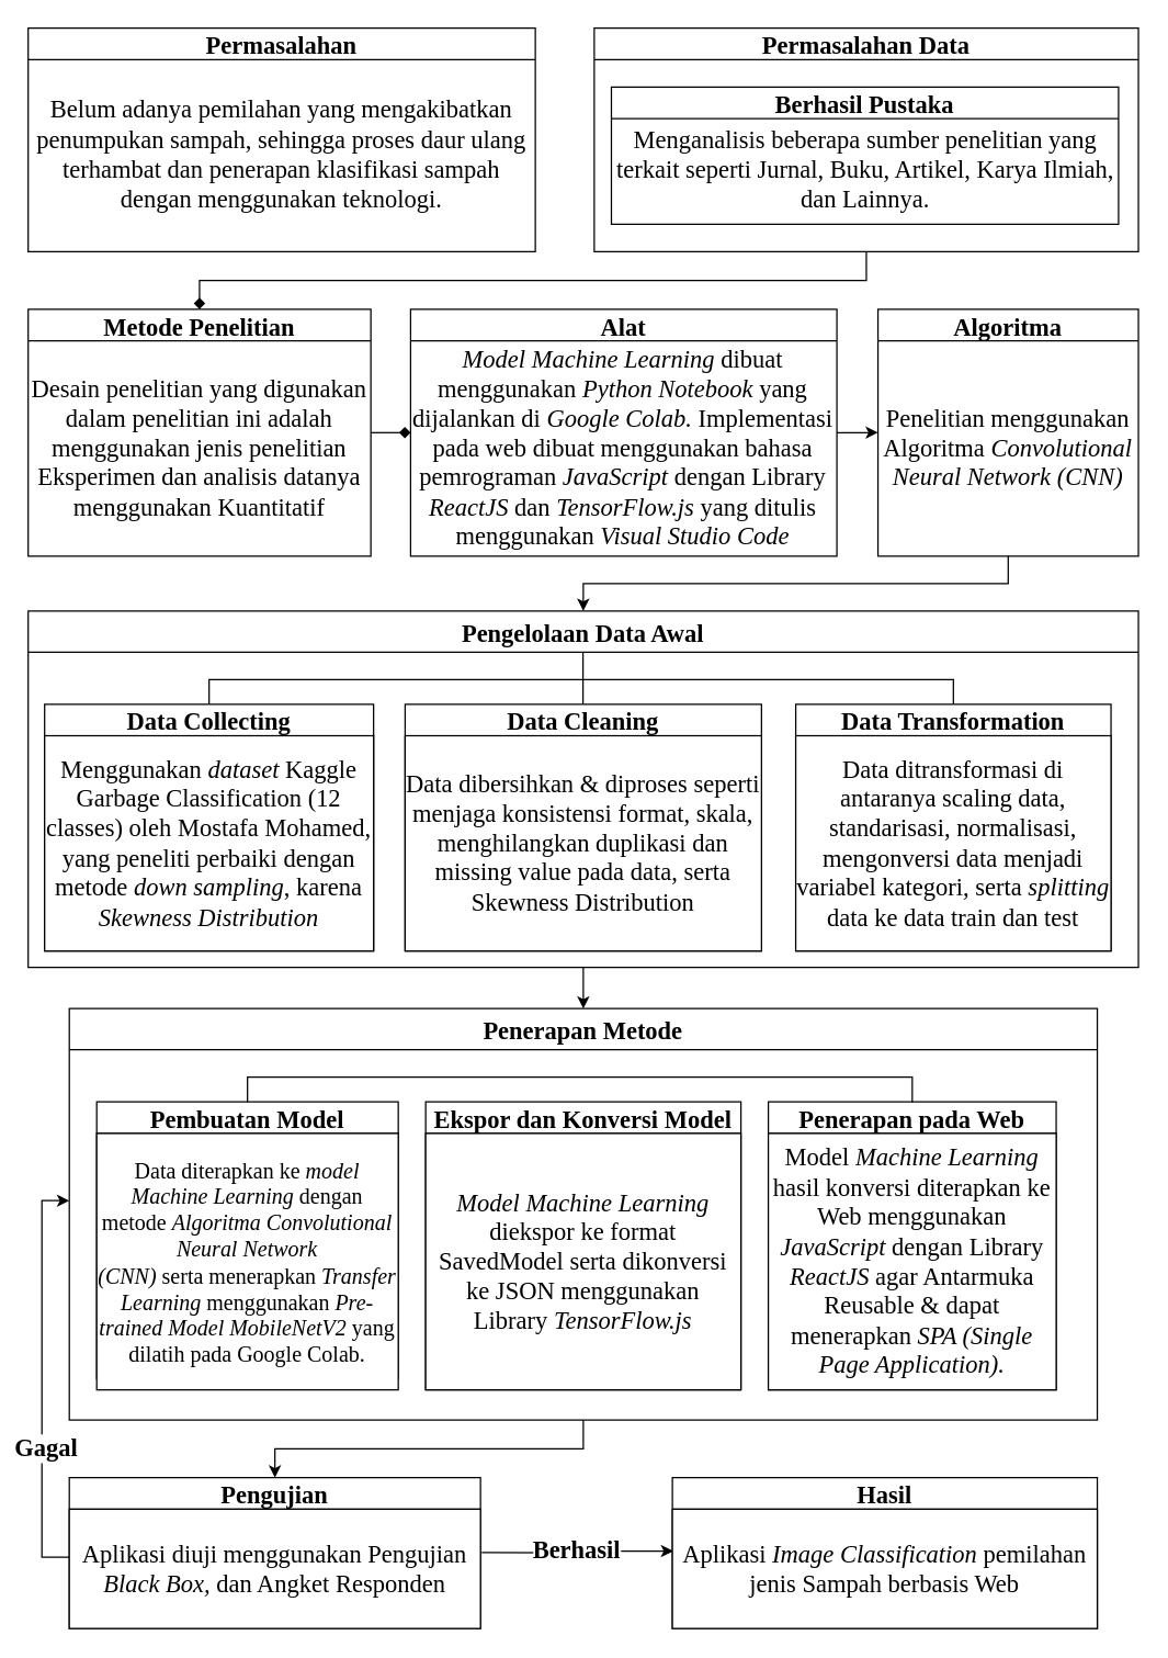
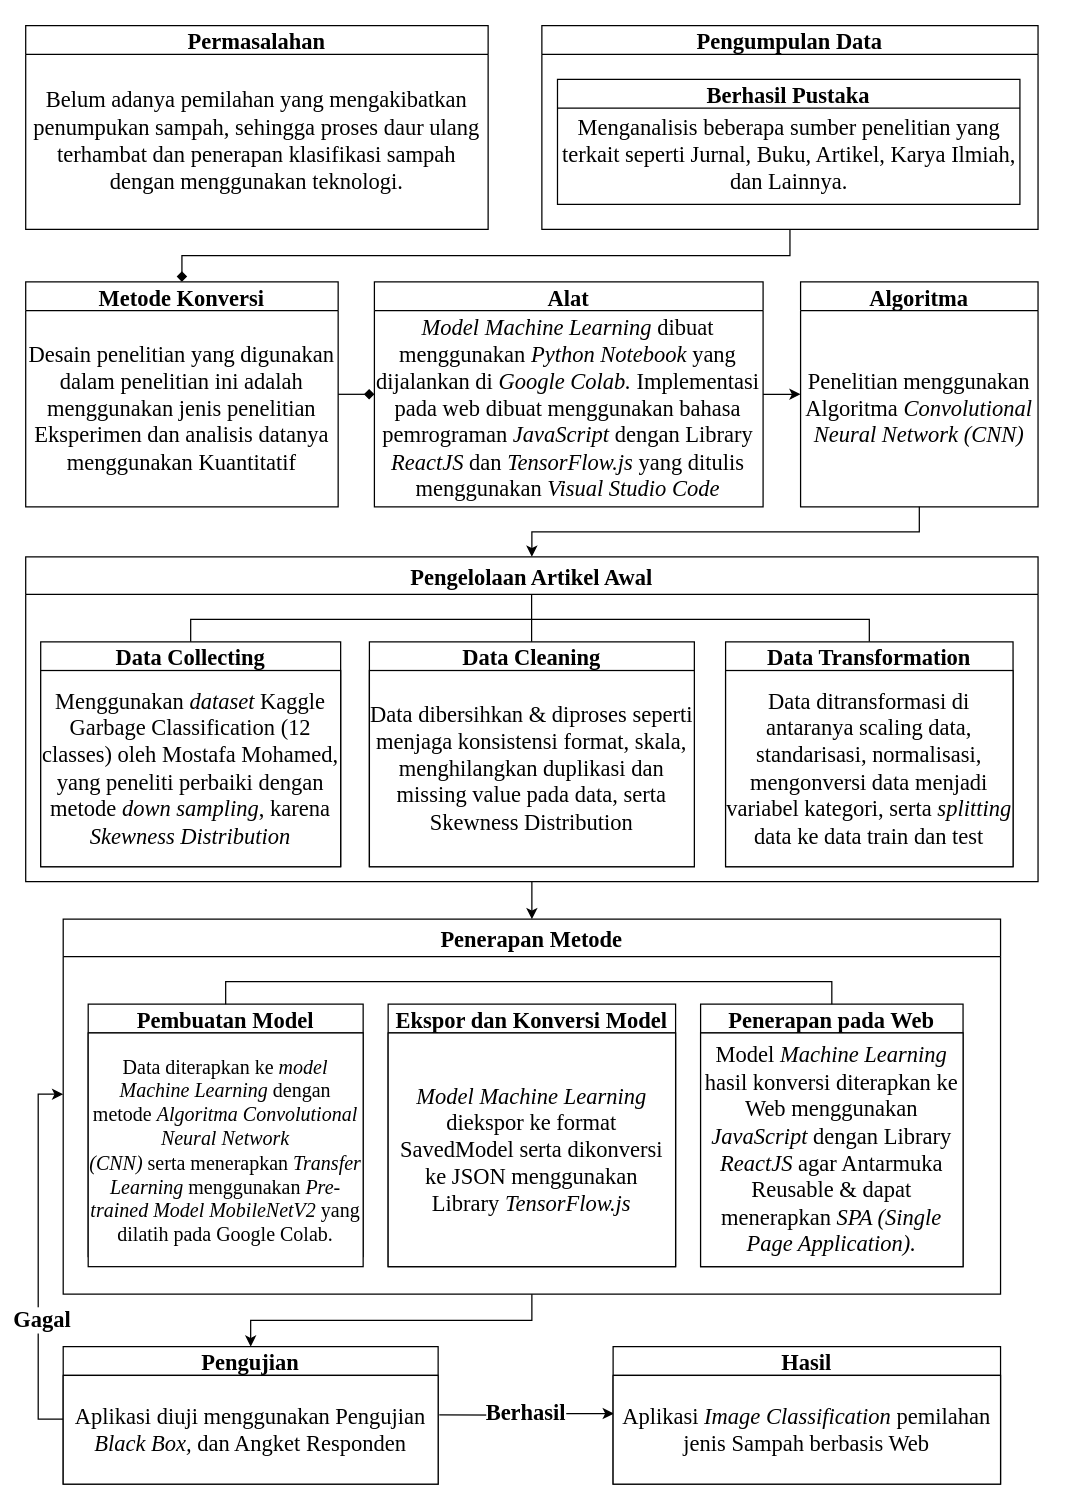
  <mxCell id="0" />
  <mxCell id="1" parent="0" />
  <mxCell id="2" style="edgeStyle=orthogonalEdgeStyle;rounded=0;orthogonalLoop=1;jettySize=auto;html=1;exitX=0.5;exitY=1;exitDx=0;exitDy=0;entryX=0.5;entryY=0;entryDx=0;entryDy=0;fontSize=10;" parent="1" source="3" target="20" edge="1"><mxGeometry relative="1" as="geometry" /></mxCell>
- <mxCell id="3" value="Pengelolaan Data Awal" style="swimlane;fontFamily=Times New Roman;fontSize=18;startSize=30;" parent="1" vertex="1"><mxGeometry x="20" y="445" width="810" height="260" as="geometry" /></mxCell>
+ <mxCell id="3" value="Pengelolaan Artikel Awal" style="swimlane;fontFamily=Times New Roman;fontSize=18;startSize=30;" parent="1" vertex="1"><mxGeometry x="20" y="445" width="810" height="260" as="geometry" /></mxCell>
  <mxCell id="4" value="Data Collecting" style="swimlane;fontFamily=Times New Roman;fontSize=18;" parent="3" vertex="1"><mxGeometry x="12" y="68" width="240" height="180" as="geometry" /></mxCell>
  <mxCell id="5" value="&lt;font style=&quot;font-size: 18px;&quot;&gt;&lt;span style=&quot;background-color: initial; font-size: 18px;&quot;&gt;Menggunakan &lt;i style=&quot;font-size: 18px;&quot;&gt;dataset &lt;/i&gt;Kaggle Garbage Classification (12 classes) oleh Mostafa Mohamed, yang peneliti perbaiki dengan metode &lt;i style=&quot;font-size: 18px;&quot;&gt;down sampling&lt;/i&gt;, karena &lt;i style=&quot;font-size: 18px;&quot;&gt;Skewness Distribution&lt;/i&gt;&lt;br style=&quot;font-size: 18px;&quot;&gt;&lt;/span&gt;&lt;/font&gt;" style="rounded=0;whiteSpace=wrap;html=1;fontFamily=Times New Roman;fontSize=18;" parent="4" vertex="1"><mxGeometry y="23" width="240" height="157" as="geometry" /></mxCell>
  <mxCell id="6" value="Data Cleaning" style="swimlane;fontFamily=Times New Roman;fontSize=18;" parent="3" vertex="1"><mxGeometry x="275" y="68" width="260" height="180" as="geometry" /></mxCell>
  <mxCell id="7" value="&lt;font face=&quot;Times New Roman&quot; style=&quot;font-size: 18px;&quot;&gt;Data dibersihkan &amp;amp; diproses seperti menjaga konsistensi format, skala, menghilangkan duplikasi dan missing value pada data, serta Skewness Distribution&lt;/font&gt;" style="rounded=0;whiteSpace=wrap;html=1;fontFamily=Helvetica;fontSize=12;" parent="6" vertex="1"><mxGeometry y="23" width="260" height="157" as="geometry" /></mxCell>
  <mxCell id="8" value="" style="endArrow=none;html=1;rounded=0;fontSize=10;entryX=0.5;entryY=0;entryDx=0;entryDy=0;exitX=0.5;exitY=0;exitDx=0;exitDy=0;" parent="3" source="4" target="9" edge="1"><mxGeometry width="50" height="50" relative="1" as="geometry"><mxPoint x="83" y="68" as="sourcePoint" /><mxPoint x="263" y="50" as="targetPoint" /><Array as="points"><mxPoint x="132" y="50" /><mxPoint x="273" y="50" /><mxPoint x="675" y="50" /></Array></mxGeometry></mxCell>
  <mxCell id="9" value="Data Transformation" style="swimlane;fontFamily=Times New Roman;fontSize=18;" parent="3" vertex="1"><mxGeometry x="560" y="68" width="230" height="180" as="geometry" /></mxCell>
  <mxCell id="10" value="&lt;font style=&quot;font-size: 18px;&quot;&gt;Data ditransformasi di antaranya scaling data, standarisasi, normalisasi, mengonversi data menjadi variabel kategori, serta &lt;i style=&quot;font-size: 18px;&quot;&gt;splitting&lt;/i&gt; data ke data train dan test&lt;/font&gt;" style="rounded=0;whiteSpace=wrap;html=1;fontFamily=Times New Roman;fontSize=18;" parent="9" vertex="1"><mxGeometry y="23" width="230" height="157" as="geometry" /></mxCell>
  <mxCell id="11" value="" style="endArrow=none;html=1;rounded=0;fontSize=10;exitX=0.5;exitY=0;exitDx=0;exitDy=0;" parent="3" edge="1"><mxGeometry width="50" height="50" relative="1" as="geometry"><mxPoint x="404.78" y="68" as="sourcePoint" /><mxPoint x="404.78" y="30" as="targetPoint" /></mxGeometry></mxCell>
  <mxCell id="12" style="edgeStyle=orthogonalEdgeStyle;rounded=0;orthogonalLoop=1;jettySize=auto;html=1;fontSize=12;" parent="1" source="15" edge="1"><mxGeometry relative="1" as="geometry"><Array as="points"><mxPoint x="30" y="1135" /><mxPoint x="30" y="875" /></Array><mxPoint x="50" y="875" as="targetPoint" /></mxGeometry></mxCell>
  <mxCell id="13" value="&lt;b style=&quot;font-size: 18px;&quot;&gt;Gagal&lt;/b&gt;" style="edgeLabel;html=1;align=center;verticalAlign=middle;resizable=0;points=[];fontSize=18;fontFamily=Times New Roman;" parent="12" vertex="1" connectable="0"><mxGeometry x="-0.425" y="4" relative="1" as="geometry"><mxPoint x="6" y="-14" as="offset" /></mxGeometry></mxCell>
  <mxCell id="14" value="&lt;b style=&quot;font-size: 18px;&quot;&gt;Berhasil&lt;/b&gt;" style="edgeStyle=orthogonalEdgeStyle;rounded=0;orthogonalLoop=1;jettySize=auto;html=1;entryX=0.002;entryY=0.351;entryDx=0;entryDy=0;fontSize=18;entryPerimeter=0;fontFamily=Times New Roman;exitX=1.003;exitY=0.364;exitDx=0;exitDy=0;exitPerimeter=0;" parent="1" source="16" target="18" edge="1"><mxGeometry relative="1" as="geometry"><mxPoint x="390" y="1119" as="sourcePoint" /></mxGeometry></mxCell>
  <mxCell id="15" value="Pengujian" style="swimlane;fontFamily=Times New Roman;fontSize=18;" parent="1" vertex="1"><mxGeometry x="50" y="1077" width="300" height="110" as="geometry" /></mxCell>
  <mxCell id="16" value="&lt;font face=&quot;Times New Roman&quot; style=&quot;font-size: 18px;&quot;&gt;Aplikasi diuji menggunakan Pengujian &lt;i&gt;Black Box, &lt;/i&gt;dan Angket Responden&lt;/font&gt;" style="rounded=0;whiteSpace=wrap;html=1;fontFamily=Helvetica;fontSize=12;" parent="15" vertex="1"><mxGeometry y="23" width="300" height="87" as="geometry" /></mxCell>
  <mxCell id="17" value="Hasil" style="swimlane;fontFamily=Times New Roman;fontSize=18;startSize=23;" parent="1" vertex="1"><mxGeometry x="490" y="1077" width="310" height="110" as="geometry" /></mxCell>
  <mxCell id="18" value="&lt;font style=&quot;font-size: 18px;&quot; face=&quot;Times New Roman&quot;&gt;Aplikasi &lt;i&gt;Image Classification&lt;/i&gt; pemilahan jenis Sampah berbasis Web&lt;/font&gt;" style="rounded=0;whiteSpace=wrap;html=1;fontFamily=Helvetica;fontSize=12;" parent="17" vertex="1"><mxGeometry y="23" width="310" height="87" as="geometry" /></mxCell>
  <mxCell id="19" style="edgeStyle=orthogonalEdgeStyle;rounded=0;orthogonalLoop=1;jettySize=auto;html=1;exitX=0.5;exitY=1;exitDx=0;exitDy=0;" parent="1" source="20" target="15" edge="1"><mxGeometry relative="1" as="geometry" /></mxCell>
  <mxCell id="20" value="Penerapan Metode" style="swimlane;fontFamily=Times New Roman;fontSize=18;startSize=30;" parent="1" vertex="1"><mxGeometry x="50" y="735" width="750" height="300" as="geometry" /></mxCell>
  <mxCell id="21" value="Pembuatan Model" style="swimlane;fontFamily=Times New Roman;fontSize=18;" parent="20" vertex="1"><mxGeometry x="20" y="68" width="220" height="202" as="geometry" /></mxCell>
  <mxCell id="22" value="&lt;font face=&quot;Times New Roman&quot; style=&quot;font-size: 16px;&quot;&gt;Data diterapkan ke &lt;i&gt;model Machine Learning&lt;/i&gt;&amp;nbsp;dengan metode &lt;i&gt;Algoritma&amp;nbsp;Convolutional Neural Network (CNN)&amp;nbsp;&lt;/i&gt;serta&amp;nbsp;menerapkan &lt;i&gt;Transfer Learning &lt;/i&gt;menggunakan &lt;i&gt;Pre-trained Model&amp;nbsp;MobileNetV2&lt;/i&gt;&amp;nbsp;yang dilatih pada Google Colab.&lt;/font&gt;" style="rounded=0;whiteSpace=wrap;html=1;fontFamily=Helvetica;fontSize=12;" parent="21" vertex="1"><mxGeometry y="23" width="220" height="187" as="geometry" /></mxCell>
  <mxCell id="23" value="Ekspor dan Konversi Model" style="swimlane;fontFamily=Times New Roman;fontSize=18;" parent="20" vertex="1"><mxGeometry x="260" y="68" width="230" height="210" as="geometry" /></mxCell>
  <mxCell id="24" value="&lt;font face=&quot;Times New Roman&quot; style=&quot;font-size: 18px;&quot;&gt;&lt;i&gt;Model Machine Learning &lt;/i&gt;diekspor ke format SavedModel serta dikonversi ke JSON menggunakan Library &lt;i&gt;TensorFlow.js&lt;/i&gt;&lt;/font&gt;" style="rounded=0;whiteSpace=wrap;html=1;fontFamily=Helvetica;fontSize=12;" parent="23" vertex="1"><mxGeometry y="23" width="230" height="187" as="geometry" /></mxCell>
  <mxCell id="25" value="Penerapan pada Web" style="swimlane;fontFamily=Times New Roman;fontSize=18;" parent="20" vertex="1"><mxGeometry x="510" y="68" width="210" height="210" as="geometry" /></mxCell>
  <mxCell id="26" value="&lt;font face=&quot;Times New Roman&quot; style=&quot;font-size: 18px;&quot;&gt;Model &lt;i&gt;Machine Learning &lt;/i&gt;hasil konversi diterapkan ke Web menggunakan &lt;i&gt;JavaScript&lt;/i&gt; dengan Library &lt;i&gt;ReactJS&lt;/i&gt; agar Antarmuka Reusable &amp;amp; dapat menerapkan &lt;i&gt;SPA (Single Page Application).&lt;/i&gt;&lt;/font&gt;" style="rounded=0;whiteSpace=wrap;html=1;fontFamily=Helvetica;fontSize=12;" parent="25" vertex="1"><mxGeometry y="23" width="210" height="187" as="geometry" /></mxCell>
  <mxCell id="27" value="" style="endArrow=none;html=1;rounded=0;fontSize=10;entryX=0.5;entryY=0;entryDx=0;entryDy=0;exitX=0.5;exitY=0;exitDx=0;exitDy=0;" parent="20" source="21" target="25" edge="1"><mxGeometry width="50" height="50" relative="1" as="geometry"><mxPoint x="83" y="68" as="sourcePoint" /><mxPoint x="263" y="50" as="targetPoint" /><Array as="points"><mxPoint x="130" y="50" /><mxPoint x="273" y="50" /><mxPoint x="615" y="50" /></Array></mxGeometry></mxCell>
  <mxCell id="28" value="Permasalahan" style="swimlane;fontFamily=Times New Roman;fontSize=18;" parent="1" vertex="1"><mxGeometry x="20" y="20" width="370" height="163" as="geometry" /></mxCell>
  <mxCell id="29" value="&lt;font style=&quot;font-size: 18px;&quot;&gt;Belum adanya pemilahan yang mengakibatkan penumpukan sampah, sehingga proses daur ulang terhambat dan penerapan&amp;nbsp;&lt;span style=&quot;font-family: &amp;quot;Times New Roman&amp;quot;, serif;&quot;&gt;klasifikasi sampah dengan menggunakan teknologi.&lt;/span&gt;&lt;/font&gt;" style="text;whiteSpace=wrap;html=1;fontSize=18;fontFamily=Times New Roman;align=center;verticalAlign=middle;" parent="28" vertex="1"><mxGeometry y="23" width="370" height="140" as="geometry" /></mxCell>
  <mxCell id="30" style="edgeStyle=orthogonalEdgeStyle;rounded=0;orthogonalLoop=1;jettySize=auto;html=1;exitX=0.5;exitY=1;exitDx=0;exitDy=0;entryX=0.5;entryY=0;entryDx=0;entryDy=0;fontFamily=Times New Roman;fontSize=18;endArrow=diamond;" parent="1" source="31" target="35" edge="1"><mxGeometry relative="1" as="geometry" /></mxCell>
- <mxCell id="31" value="Permasalahan Data" style="swimlane;fontFamily=Times New Roman;fontSize=18;" parent="1" vertex="1"><mxGeometry x="433" y="20" width="397" height="163" as="geometry" /></mxCell>
+ <mxCell id="31" value="Pengumpulan Data" style="swimlane;fontFamily=Times New Roman;fontSize=18;" parent="1" vertex="1"><mxGeometry x="433" y="20" width="397" height="163" as="geometry" /></mxCell>
  <mxCell id="32" value="Berhasil Pustaka" style="swimlane;fontSize=18;fontFamily=Times New Roman;" parent="31" vertex="1"><mxGeometry x="12.5" y="43" width="370" height="100" as="geometry" /></mxCell>
  <mxCell id="33" value="&lt;font face=&quot;Times New Roman&quot; style=&quot;font-size: 18px;&quot;&gt;Menganalisis beberapa sumber penelitian yang terkait seperti Jurnal, Buku, Artikel, Karya Ilmiah, dan Lainnya.&lt;/font&gt;" style="text;whiteSpace=wrap;html=1;align=center;verticalAlign=middle;" parent="32" vertex="1"><mxGeometry y="24" width="370" height="74.5" as="geometry" /></mxCell>
  <mxCell id="34" style="edgeStyle=orthogonalEdgeStyle;rounded=0;orthogonalLoop=1;jettySize=auto;html=1;exitX=1;exitY=0.5;exitDx=0;exitDy=0;entryX=0;entryY=0.5;entryDx=0;entryDy=0;fontFamily=Times New Roman;fontSize=18;endArrow=diamond;" parent="1" source="35" target="38" edge="1"><mxGeometry relative="1" as="geometry" /></mxCell>
- <mxCell id="35" value="Metode Penelitian" style="swimlane;fontFamily=Times New Roman;fontSize=18;" parent="1" vertex="1"><mxGeometry x="20" y="225" width="250" height="180" as="geometry" /></mxCell>
+ <mxCell id="35" value="Metode Konversi" style="swimlane;fontFamily=Times New Roman;fontSize=18;" parent="1" vertex="1"><mxGeometry x="20" y="225" width="250" height="180" as="geometry" /></mxCell>
  <mxCell id="36" value="Desain penelitian yang digunakan dalam penelitian ini adalah menggunakan jenis penelitian Eksperimen dan analisis datanya menggunakan Kuantitatif" style="text;whiteSpace=wrap;html=1;fontSize=18;fontFamily=Times New Roman;align=center;verticalAlign=middle;" parent="35" vertex="1"><mxGeometry y="23" width="250" height="157" as="geometry" /></mxCell>
  <mxCell id="37" style="edgeStyle=orthogonalEdgeStyle;rounded=0;orthogonalLoop=1;jettySize=auto;html=1;entryX=0;entryY=0.5;entryDx=0;entryDy=0;fontFamily=Times New Roman;fontSize=18;" parent="1" source="38" target="40" edge="1"><mxGeometry relative="1" as="geometry" /></mxCell>
  <mxCell id="38" value="Alat" style="swimlane;fontFamily=Times New Roman;fontSize=18;" parent="1" vertex="1"><mxGeometry x="299" y="225" width="311" height="180" as="geometry" /></mxCell>
  <mxCell id="39" value="&lt;i&gt;&lt;span&gt;Model Machine Learning&lt;/span&gt;&lt;/i&gt;&lt;span&gt; dibuat menggunakan &lt;i&gt;Python&lt;/i&gt; &lt;i&gt;Notebook&lt;/i&gt; yang dijalankan di &lt;i&gt;Google Colab.&amp;nbsp;&lt;/i&gt;&lt;/span&gt;Implementasi pada web dibuat menggunakan bahasa pemrograman &lt;i&gt;JavaScript &lt;/i&gt;dengan Library &lt;i&gt;ReactJS &lt;/i&gt;dan &lt;i&gt;TensorFlow.js&lt;/i&gt; yang ditulis menggunakan &lt;i&gt;Visual Studio Code&lt;/i&gt;" style="text;whiteSpace=wrap;html=1;fontSize=18;fontFamily=Times New Roman;align=center;verticalAlign=middle;" parent="38" vertex="1"><mxGeometry y="23" width="310" height="157" as="geometry" /></mxCell>
  <mxCell id="40" value="Algoritma" style="swimlane;fontFamily=Times New Roman;fontSize=18;" parent="1" vertex="1"><mxGeometry x="640" y="225" width="190" height="180" as="geometry" /></mxCell>
  <mxCell id="41" value="Penelitian menggunakan Algoritma &lt;i&gt;Convolutional Neural Network (CNN)&lt;/i&gt;" style="text;whiteSpace=wrap;html=1;fontSize=18;fontFamily=Times New Roman;align=center;verticalAlign=middle;" parent="40" vertex="1"><mxGeometry y="23" width="190" height="157" as="geometry" /></mxCell>
  <mxCell id="42" style="edgeStyle=orthogonalEdgeStyle;rounded=0;orthogonalLoop=1;jettySize=auto;html=1;exitX=0.5;exitY=1;exitDx=0;exitDy=0;entryX=0.5;entryY=0;entryDx=0;entryDy=0;fontFamily=Times New Roman;fontSize=17;" parent="1" source="41" target="3" edge="1"><mxGeometry relative="1" as="geometry" /></mxCell>
